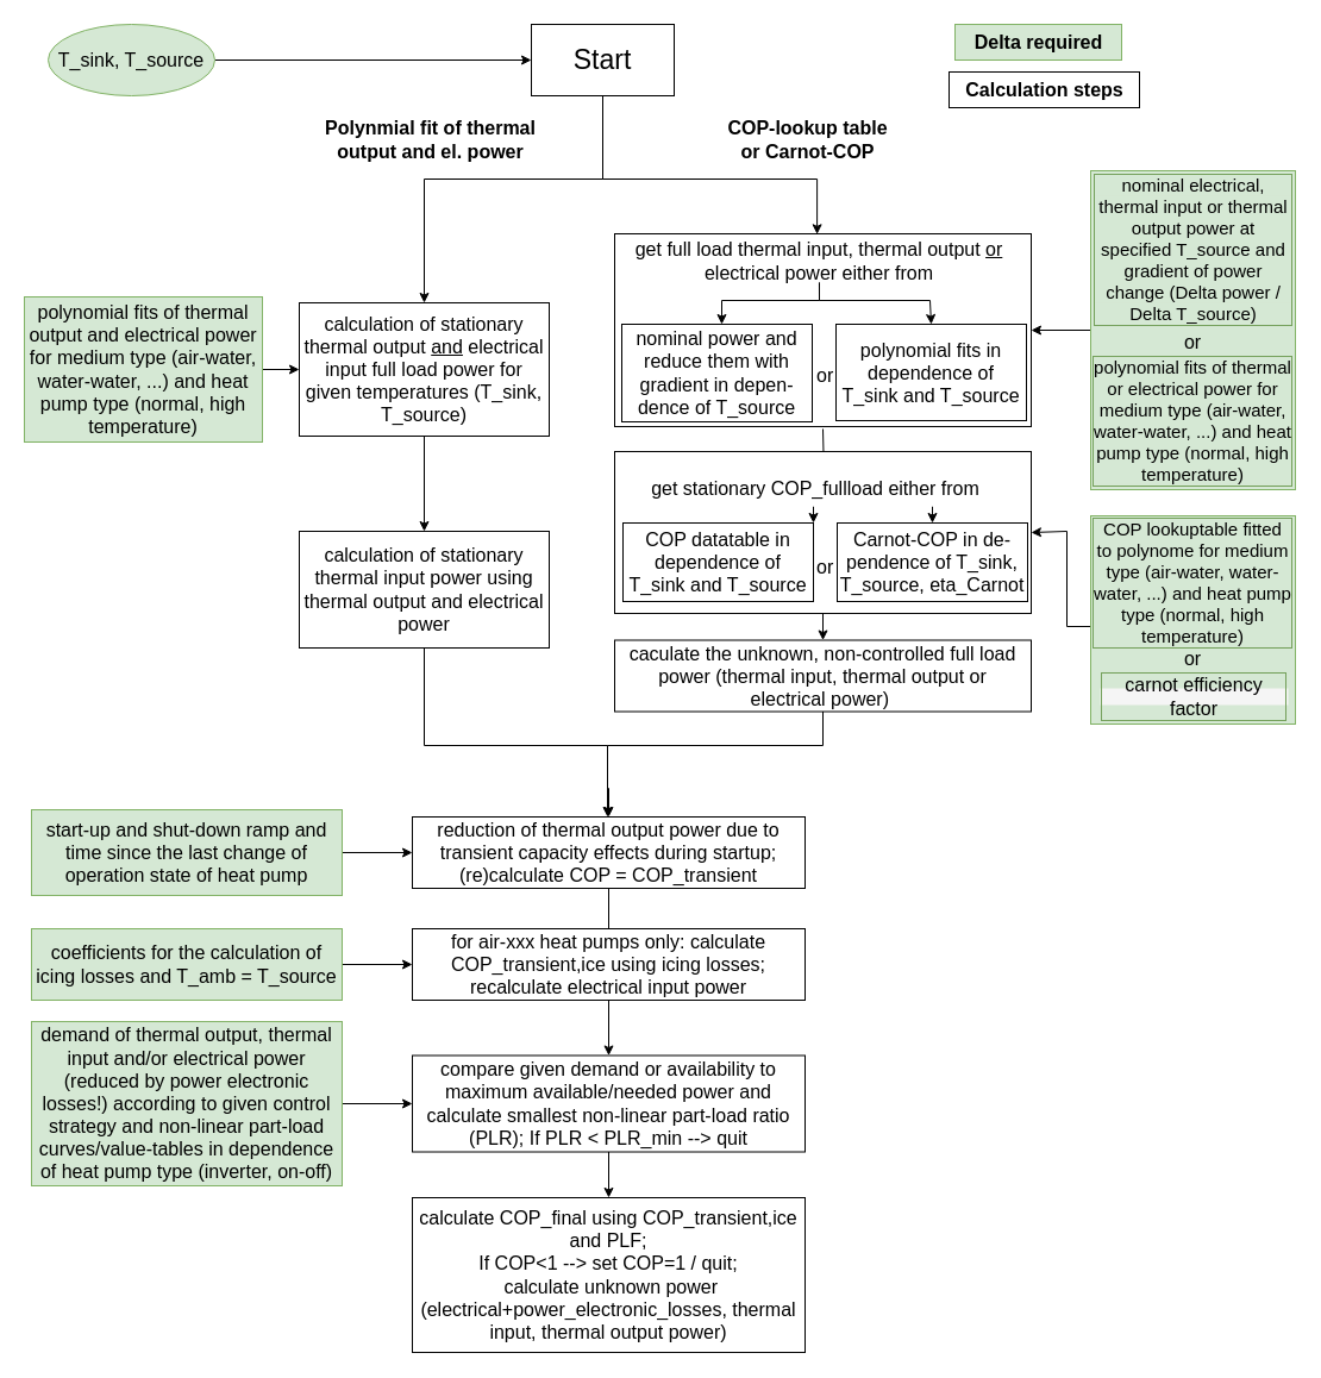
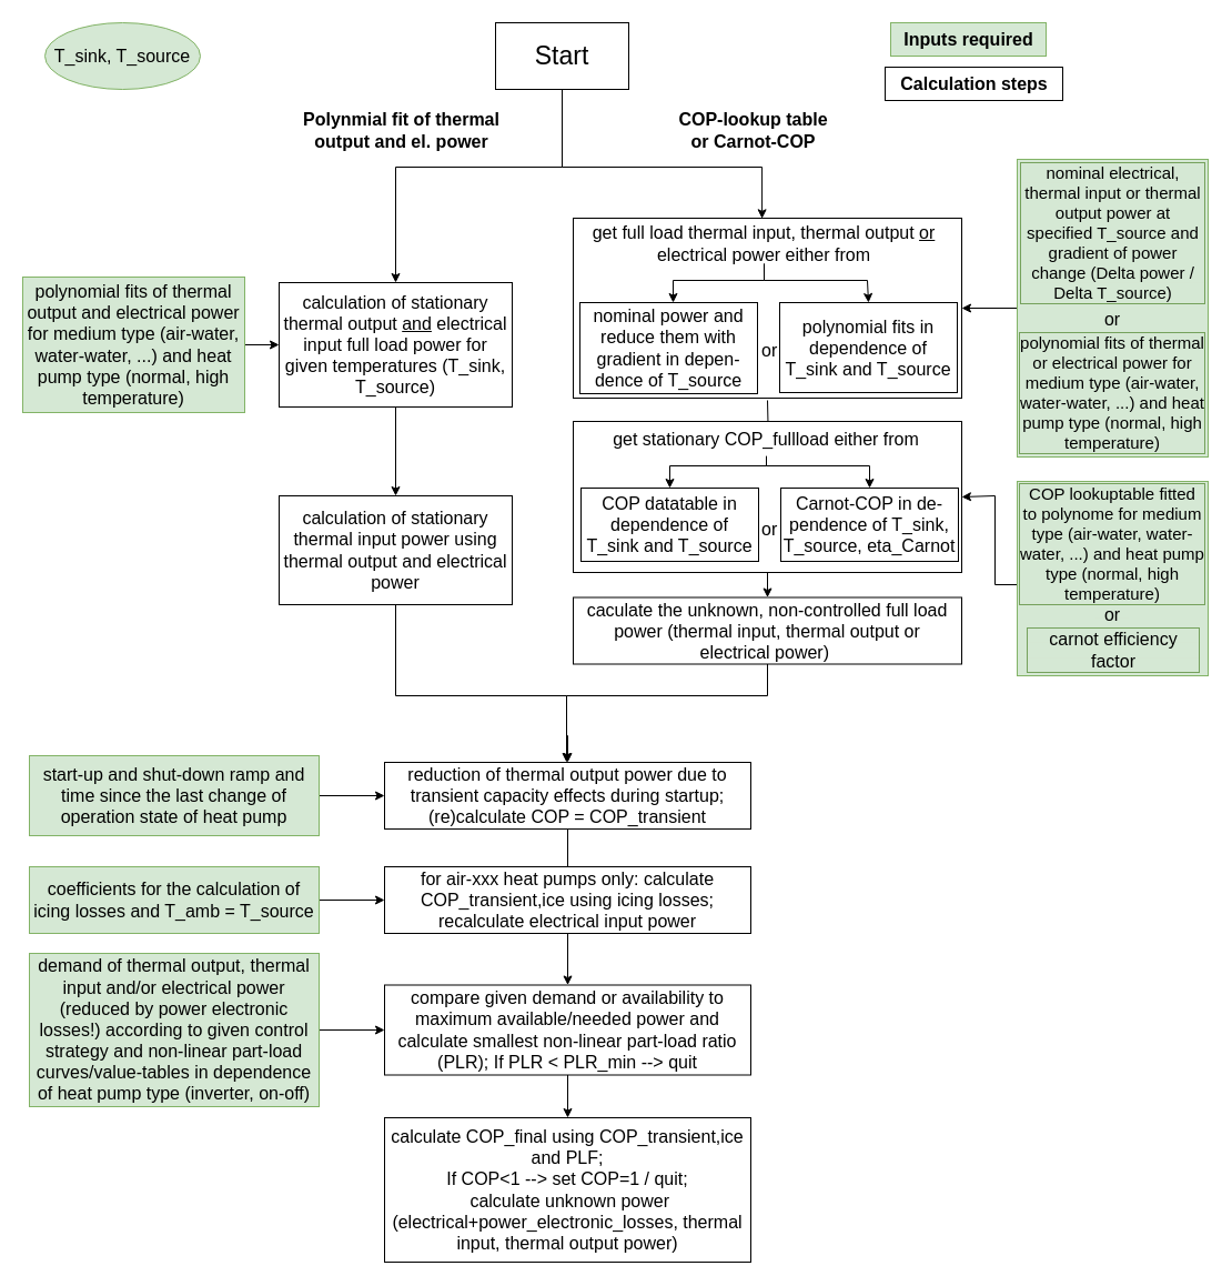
  <mxCell id="0" />
  <mxCell id="1" parent="0" />
  <mxCell id="2" value="" style="edgeStyle=orthogonalEdgeStyle;rounded=0;orthogonalLoop=1;jettySize=auto;html=1;fontSize=16;" parent="1" target="37" edge="1"><mxGeometry relative="1" as="geometry"><mxPoint x="691" y="360" as="sourcePoint" /></mxGeometry></mxCell>
  <mxCell id="3" value="" style="edgeStyle=orthogonalEdgeStyle;rounded=0;orthogonalLoop=1;jettySize=auto;html=1;fontSize=16;" parent="1" source="45" target="4" edge="1"><mxGeometry relative="1" as="geometry" /></mxCell>
  <mxCell id="4" value="&lt;br style=&quot;font-size: 16px;&quot;&gt;&lt;br style=&quot;font-size: 16px;&quot;&gt;&lt;br style=&quot;font-size: 16px;&quot;&gt;&lt;br style=&quot;font-size: 16px;&quot;&gt;&amp;nbsp;or" style="whiteSpace=wrap;html=1;fontSize=16;" parent="1" vertex="1"><mxGeometry x="516" y="196" width="350" height="162" as="geometry" /></mxCell>
  <mxCell id="5" value="" style="edgeStyle=orthogonalEdgeStyle;rounded=0;orthogonalLoop=1;jettySize=auto;html=1;fontSize=16;" parent="1" source="8" target="7" edge="1"><mxGeometry relative="1" as="geometry" /></mxCell>
  <mxCell id="6" value="" style="edgeStyle=orthogonalEdgeStyle;rounded=0;orthogonalLoop=1;jettySize=auto;html=1;fontSize=16;entryX=0.5;entryY=0;entryDx=0;entryDy=0;" parent="1" source="7" target="19" edge="1"><mxGeometry relative="1" as="geometry" /></mxCell>
  <mxCell id="7" value="calculation of stationary thermal output &lt;u style=&quot;font-size: 16px;&quot;&gt;and&lt;/u&gt; electrical input full load power for given temperatures (T_sink, T_source)" style="rounded=0;whiteSpace=wrap;html=1;fontSize=16;" parent="1" vertex="1"><mxGeometry x="251" y="254" width="210" height="112" as="geometry" /></mxCell>
  <mxCell id="8" value="polynomial fits of thermal output and electrical power for medium type (air-water, water-water, ...) and heat pump type (normal, high temperature)" style="rounded=0;whiteSpace=wrap;html=1;fontSize=16;fillColor=#d5e8d4;strokeColor=#82b366;" parent="1" vertex="1"><mxGeometry x="20" y="249" width="200" height="122" as="geometry" /></mxCell>
  <mxCell id="9" value="" style="edgeStyle=orthogonalEdgeStyle;rounded=0;orthogonalLoop=1;jettySize=auto;html=1;fontSize=16;entryX=0.5;entryY=0;entryDx=0;entryDy=0;" parent="1" source="13" target="7" edge="1"><mxGeometry relative="1" as="geometry"><Array as="points"><mxPoint x="506" y="150" /><mxPoint x="356" y="150" /></Array></mxGeometry></mxCell>
  <mxCell id="10" value="Polynmial fit of thermal&lt;br style=&quot;font-size: 16px;&quot;&gt;output and el. power" style="edgeLabel;html=1;align=center;verticalAlign=middle;resizable=0;points=[];fontSize=16;fontStyle=1" parent="9" vertex="1" connectable="0"><mxGeometry x="-0.023" y="-3" relative="1" as="geometry"><mxPoint x="-58" y="-31" as="offset" /></mxGeometry></mxCell>
  <mxCell id="11" value="" style="edgeStyle=orthogonalEdgeStyle;rounded=0;orthogonalLoop=1;jettySize=auto;html=1;fontSize=16;entryX=0.486;entryY=0.002;entryDx=0;entryDy=0;entryPerimeter=0;" parent="1" source="13" target="4" edge="1"><mxGeometry relative="1" as="geometry"><mxPoint x="826" y="225" as="targetPoint" /><Array as="points"><mxPoint x="506" y="150" /><mxPoint x="686" y="150" /></Array></mxGeometry></mxCell>
  <mxCell id="12" value="COP-lookup table &lt;br style=&quot;font-size: 16px;&quot;&gt;or Carnot-COP" style="edgeLabel;html=1;align=center;verticalAlign=middle;resizable=0;points=[];fontSize=16;fontStyle=1" parent="11" vertex="1" connectable="0"><mxGeometry x="0.016" y="1" relative="1" as="geometry"><mxPoint x="90" y="-33" as="offset" /></mxGeometry></mxCell>
  <mxCell id="13" value="Start" style="whiteSpace=wrap;html=1;fontSize=23;rounded=0;" parent="1" vertex="1"><mxGeometry x="446" y="20" width="120" height="60" as="geometry" /></mxCell>
  <mxCell id="14" value="" style="edgeStyle=orthogonalEdgeStyle;rounded=0;orthogonalLoop=1;jettySize=auto;html=1;fontSize=16;" parent="1" source="17" target="16" edge="1"><mxGeometry relative="1" as="geometry" /></mxCell>
  <mxCell id="15" value="" style="edgeStyle=orthogonalEdgeStyle;rounded=0;orthogonalLoop=1;jettySize=auto;html=1;fontSize=16;entryX=0.5;entryY=0;entryDx=0;entryDy=0;startArrow=none;" parent="1" source="54" target="22" edge="1"><mxGeometry relative="1" as="geometry"><mxPoint x="680" y="750" as="targetPoint" /></mxGeometry></mxCell>
  <mxCell id="16" value="reduction of thermal output power due to transient capacity effects during startup; (re)calculate COP = COP_transient" style="whiteSpace=wrap;html=1;fontSize=16;rounded=0;" parent="1" vertex="1"><mxGeometry x="346" y="686" width="330" height="60" as="geometry" /></mxCell>
  <mxCell id="17" value="start-up and shut-down ramp and time since the last change of operation state of heat pump" style="whiteSpace=wrap;html=1;fontSize=16;rounded=0;fillColor=#d5e8d4;strokeColor=#82b366;" parent="1" vertex="1"><mxGeometry x="26" y="680" width="261" height="72" as="geometry" /></mxCell>
  <mxCell id="18" value="" style="edgeStyle=orthogonalEdgeStyle;rounded=0;orthogonalLoop=1;jettySize=auto;html=1;fontSize=16;exitX=0.5;exitY=1;exitDx=0;exitDy=0;entryX=0.5;entryY=0;entryDx=0;entryDy=0;" parent="1" source="19" target="16" edge="1"><mxGeometry relative="1" as="geometry"><mxPoint x="281" y="570" as="sourcePoint" /><Array as="points"><mxPoint x="356" y="626" /><mxPoint x="510" y="626" /><mxPoint x="510" y="662" /></Array><mxPoint x="510" y="656" as="targetPoint" /></mxGeometry></mxCell>
  <mxCell id="19" value="calculation of stationary thermal input power using thermal output and electrical power" style="whiteSpace=wrap;html=1;fontSize=16;rounded=0;" parent="1" vertex="1"><mxGeometry x="251" y="446" width="210" height="98" as="geometry" /></mxCell>
  <mxCell id="20" value="" style="edgeStyle=orthogonalEdgeStyle;rounded=0;orthogonalLoop=1;jettySize=auto;html=1;fontSize=16;" parent="1" source="23" target="22" edge="1"><mxGeometry relative="1" as="geometry" /></mxCell>
  <mxCell id="21" value="" style="edgeStyle=orthogonalEdgeStyle;rounded=0;orthogonalLoop=1;jettySize=auto;html=1;" parent="1" source="22" target="24" edge="1"><mxGeometry relative="1" as="geometry" /></mxCell>
  <mxCell id="22" value="compare given demand or availability to maximum available/needed power and calculate smallest non-linear part-load ratio (PLR); If PLR &amp;lt; PLR_min --&amp;gt; quit" style="whiteSpace=wrap;html=1;fontSize=16;rounded=0;" parent="1" vertex="1"><mxGeometry x="346" y="886.5" width="330" height="81" as="geometry" /></mxCell>
  <mxCell id="23" value="demand of thermal output, thermal input and/or electrical power (reduced by power electronic losses!) according to given control strategy and non-linear part-load curves/value-tables in dependence of heat pump type (inverter, on-off)" style="whiteSpace=wrap;html=1;fontSize=16;rounded=0;fillColor=#d5e8d4;strokeColor=#82b366;" parent="1" vertex="1"><mxGeometry x="26" y="858" width="261" height="138" as="geometry" /></mxCell>
  <mxCell id="24" value="calculate COP_final using COP_transient,ice and PLF; &lt;br&gt;If COP&amp;lt;1 --&amp;gt; set COP=1 / quit;&lt;br&gt;&amp;nbsp;calculate unknown power (electrical+power_electronic_losses, thermal input, thermal output power)" style="whiteSpace=wrap;html=1;fontSize=16;rounded=0;" parent="1" vertex="1"><mxGeometry x="346" y="1006" width="330" height="130" as="geometry" /></mxCell>
  <mxCell id="25" value="" style="edgeStyle=orthogonalEdgeStyle;rounded=0;orthogonalLoop=1;jettySize=auto;html=1;fontSize=16;" parent="1" source="26" target="54" edge="1"><mxGeometry relative="1" as="geometry" /></mxCell>
  <mxCell id="26" value="coefficients for the calculation of icing losses and T_amb = T_source" style="whiteSpace=wrap;html=1;fontSize=16;rounded=0;fillColor=#d5e8d4;strokeColor=#82b366;" parent="1" vertex="1"><mxGeometry x="26" y="780" width="261" height="60" as="geometry" /></mxCell>
- <mxCell id="27" value="Delta required" style="text;html=1;align=center;verticalAlign=middle;resizable=0;points=[];autosize=1;strokeColor=#82b366;fillColor=#d5e8d4;fontSize=16;fontStyle=1" parent="1" vertex="1"><mxGeometry x="802" y="20" width="140" height="30" as="geometry" /></mxCell>
- <mxCell id="28" value="" style="edgeStyle=orthogonalEdgeStyle;rounded=0;orthogonalLoop=1;jettySize=auto;html=1;fontSize=16;entryX=0;entryY=0.5;entryDx=0;entryDy=0;" parent="1" source="29" target="13" edge="1"><mxGeometry relative="1" as="geometry"><mxPoint x="126" y="50" as="targetPoint" /></mxGeometry></mxCell>
+ <mxCell id="27" value="Inputs required" style="text;html=1;align=center;verticalAlign=middle;resizable=0;points=[];autosize=1;strokeColor=#82b366;fillColor=#d5e8d4;fontSize=16;fontStyle=1" parent="1" vertex="1"><mxGeometry x="802" y="20" width="140" height="30" as="geometry" /></mxCell>
  <mxCell id="29" value="T_sink, T_source" style="ellipse;whiteSpace=wrap;html=1;fontSize=16;fillColor=#d5e8d4;strokeColor=#82b366;" parent="1" vertex="1"><mxGeometry x="40" y="20" width="140" height="60" as="geometry" /></mxCell>
  <mxCell id="30" value="Calculation steps" style="text;html=1;align=center;verticalAlign=middle;resizable=0;points=[];autosize=1;fontSize=16;fontStyle=1;strokeColor=default;fillColor=default;" parent="1" vertex="1"><mxGeometry x="797" y="60" width="160" height="30" as="geometry" /></mxCell>
  <mxCell id="31" value="" style="edgeStyle=orthogonalEdgeStyle;rounded=0;orthogonalLoop=1;jettySize=auto;html=1;fontSize=16;" parent="1" target="34" edge="1"><mxGeometry relative="1" as="geometry"><mxPoint x="687.966" y="237" as="sourcePoint" /><Array as="points"><mxPoint x="688" y="252" /><mxPoint x="606" y="252" /></Array></mxGeometry></mxCell>
  <mxCell id="32" value="" style="edgeStyle=orthogonalEdgeStyle;rounded=0;orthogonalLoop=1;jettySize=auto;html=1;fontSize=16;entryX=0.5;entryY=0;entryDx=0;entryDy=0;" parent="1" target="35" edge="1"><mxGeometry relative="1" as="geometry"><mxPoint x="687.966" y="237" as="sourcePoint" /><Array as="points"><mxPoint x="688" y="252" /><mxPoint x="781" y="252" /></Array></mxGeometry></mxCell>
  <mxCell id="33" value="get full load thermal input, thermal output &lt;u style=&quot;font-size: 16px;&quot;&gt;or&lt;/u&gt; electrical power either from" style="rounded=0;whiteSpace=wrap;html=1;fontSize=16;strokeColor=none;" parent="1" vertex="1"><mxGeometry x="523" y="204" width="330" height="30" as="geometry" /></mxCell>
  <mxCell id="34" value="nominal power and reduce them with gradient in depen-dence of T_source" style="rounded=0;whiteSpace=wrap;html=1;fontSize=16;" parent="1" vertex="1"><mxGeometry x="522" y="272" width="160" height="82" as="geometry" /></mxCell>
  <mxCell id="35" value="polynomial fits in dependence of &lt;br&gt;T_sink and T_source" style="rounded=0;whiteSpace=wrap;html=1;fontSize=16;" parent="1" vertex="1"><mxGeometry x="702" y="272" width="160" height="81" as="geometry" /></mxCell>
  <mxCell id="36" value="" style="edgeStyle=orthogonalEdgeStyle;rounded=0;orthogonalLoop=1;jettySize=auto;html=1;fontSize=16;" parent="1" source="37" target="44" edge="1"><mxGeometry relative="1" as="geometry" /></mxCell>
  <mxCell id="37" value="&lt;br style=&quot;font-size: 16px;&quot;&gt;&lt;br style=&quot;font-size: 16px;&quot;&gt;&lt;br style=&quot;font-size: 16px;&quot;&gt;&amp;nbsp;or" style="whiteSpace=wrap;html=1;fontSize=16;" parent="1" vertex="1"><mxGeometry x="516" y="379" width="350" height="136" as="geometry" /></mxCell>
  <mxCell id="38" value="" style="edgeStyle=orthogonalEdgeStyle;rounded=0;orthogonalLoop=1;jettySize=auto;html=1;fontSize=16;" parent="1" source="40" target="41" edge="1"><mxGeometry relative="1" as="geometry"><Array as="points"><mxPoint x="690" y="419" /><mxPoint x="603" y="419" /></Array></mxGeometry></mxCell>
  <mxCell id="39" value="" style="edgeStyle=orthogonalEdgeStyle;rounded=0;orthogonalLoop=1;jettySize=auto;html=1;fontSize=16;entryX=0.5;entryY=0;entryDx=0;entryDy=0;" parent="1" source="40" target="42" edge="1"><mxGeometry relative="1" as="geometry"><Array as="points"><mxPoint x="690" y="419" /><mxPoint x="783" y="419" /></Array></mxGeometry></mxCell>
- <mxCell id="40" value="get stationary COP_fullload either from" style="rounded=0;whiteSpace=wrap;html=1;fontSize=16;strokeColor=none;" parent="1" vertex="1"><mxGeometry x="520" y="395" width="330" height="30" as="geometry" /></mxCell>
+ <mxCell id="40" value="get stationary COP_fullload either from" style="rounded=0;whiteSpace=wrap;html=1;fontSize=16;strokeColor=none;" parent="1" vertex="1"><mxGeometry x="525" y="380" width="330" height="30" as="geometry" /></mxCell>
  <mxCell id="41" value="COP datatable in dependence of &lt;br&gt;T_sink and T_source" style="rounded=0;whiteSpace=wrap;html=1;fontSize=16;" parent="1" vertex="1"><mxGeometry x="523" y="439" width="160" height="66" as="geometry" /></mxCell>
  <mxCell id="42" value="Carnot-COP in de-pendence of T_sink, T_source, eta_Carnot" style="rounded=0;whiteSpace=wrap;html=1;fontSize=16;" parent="1" vertex="1"><mxGeometry x="703" y="439" width="160" height="66" as="geometry" /></mxCell>
  <mxCell id="43" value="" style="edgeStyle=orthogonalEdgeStyle;rounded=0;orthogonalLoop=1;jettySize=auto;html=1;fontSize=16;" parent="1" source="44" edge="1"><mxGeometry relative="1" as="geometry"><mxPoint x="510" y="686" as="targetPoint" /><Array as="points"><mxPoint x="691" y="626" /><mxPoint x="510" y="626" /></Array></mxGeometry></mxCell>
  <mxCell id="44" value="caculate the unknown, non-controlled full load power (thermal input, thermal output or &lt;br&gt;electrical power)&amp;nbsp;" style="whiteSpace=wrap;html=1;fontSize=16;" parent="1" vertex="1"><mxGeometry x="516" y="537.5" width="350" height="60" as="geometry" /></mxCell>
  <mxCell id="45" value="&lt;br&gt;or" style="whiteSpace=wrap;html=1;fontSize=16;fillColor=#d5e8d4;strokeColor=#82b366;" parent="1" vertex="1"><mxGeometry x="916" y="143" width="172" height="268" as="geometry" /></mxCell>
  <mxCell id="46" value="nominal electrical, thermal input or thermal output power at specified T_source and gradient of power change (Delta power / Delta T_source)" style="whiteSpace=wrap;html=1;fontSize=15;strokeColor=none;fillColor=#d5e8d4;fontColor=default;labelBorderColor=#75A15C;" parent="1" vertex="1"><mxGeometry x="918" y="164" width="169" height="90" as="geometry" /></mxCell>
  <mxCell id="47" value="polynomial fits of thermal or electrical power for medium type (air-water, water-water, ...) and heat pump type (normal, high temperature)" style="whiteSpace=wrap;html=1;fontSize=15;strokeColor=none;fillColor=#d5e8d4;labelBorderColor=#75A15C;" parent="1" vertex="1"><mxGeometry x="917" y="300" width="170" height="106" as="geometry" /></mxCell>
  <mxCell id="48" value="" style="edgeStyle=orthogonalEdgeStyle;rounded=0;orthogonalLoop=1;jettySize=auto;html=1;fontSize=16;entryX=1;entryY=0.5;entryDx=0;entryDy=0;" parent="1" source="49" target="37" edge="1"><mxGeometry relative="1" as="geometry"><mxPoint x="866" y="432" as="targetPoint" /><Array as="points"><mxPoint x="896" y="526" /><mxPoint x="896" y="446" /><mxPoint x="866" y="446" /></Array></mxGeometry></mxCell>
  <mxCell id="49" value="&lt;br style=&quot;font-size: 16px;&quot;&gt;" style="whiteSpace=wrap;html=1;fontSize=16;fillColor=#d5e8d4;strokeColor=#82b366;" parent="1" vertex="1"><mxGeometry x="916" y="433" width="172" height="175" as="geometry" /></mxCell>
- <mxCell id="50" value="carnot efficiency factor" style="whiteSpace=wrap;html=1;fontSize=16;strokeColor=none;fillColor=#f5f5f5;labelBorderColor=#75A15C;" parent="1" vertex="1"><mxGeometry x="924" y="578" width="158" height="14" as="geometry" /></mxCell>
+ <mxCell id="50" value="carnot efficiency factor" style="whiteSpace=wrap;html=1;fontSize=16;strokeColor=none;fillColor=#d5e8d4;labelBorderColor=#75A15C;" parent="1" vertex="1"><mxGeometry x="924" y="578" width="158" height="14" as="geometry" /></mxCell>
  <mxCell id="51" value="&lt;span style=&quot;font-size: 16px;&quot;&gt;or&lt;/span&gt;" style="text;whiteSpace=wrap;html=1;fontSize=16;fillColor=#d5e8d4;strokeColor=none;align=center;" parent="1" vertex="1"><mxGeometry x="986.5" y="537" width="30" height="19" as="geometry" /></mxCell>
  <mxCell id="52" value="COP lookuptable fitted to polynome for medium type (air-water, water-water, ...) and heat pump type (normal, high temperature)" style="whiteSpace=wrap;html=1;fontSize=15;strokeColor=none;fillColor=#d5e8d4;labelBorderColor=#75A15C;" parent="1" vertex="1"><mxGeometry x="917" y="435" width="170" height="108" as="geometry" /></mxCell>
  <mxCell id="53" style="edgeStyle=orthogonalEdgeStyle;rounded=0;orthogonalLoop=1;jettySize=auto;html=1;exitX=0.5;exitY=1;exitDx=0;exitDy=0;fontSize=15;fontColor=default;" parent="1" source="45" target="45" edge="1"><mxGeometry relative="1" as="geometry" /></mxCell>
  <mxCell id="54" value="for air-xxx heat pumps only: calculate COP_transient,ice using icing losses; recalculate electrical input power" style="whiteSpace=wrap;html=1;fontSize=16;rounded=0;" parent="1" vertex="1"><mxGeometry x="346" y="780" width="330" height="60" as="geometry" /></mxCell>
  <mxCell id="55" value="" style="edgeStyle=orthogonalEdgeStyle;rounded=0;orthogonalLoop=1;jettySize=auto;html=1;fontSize=16;entryX=0.5;entryY=0;entryDx=0;entryDy=0;endArrow=none;" parent="1" source="16" target="54" edge="1"><mxGeometry relative="1" as="geometry"><mxPoint x="511" y="746" as="sourcePoint" /><mxPoint x="511" y="881" as="targetPoint" /></mxGeometry></mxCell>
